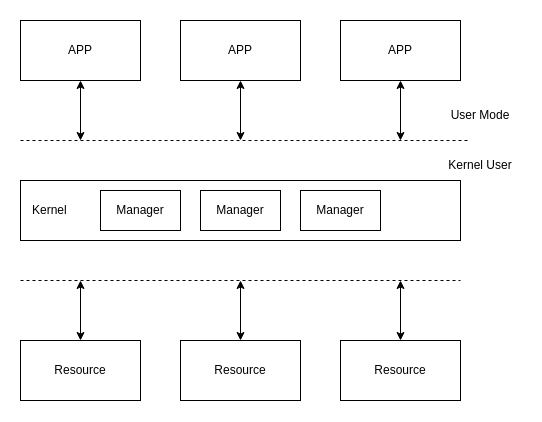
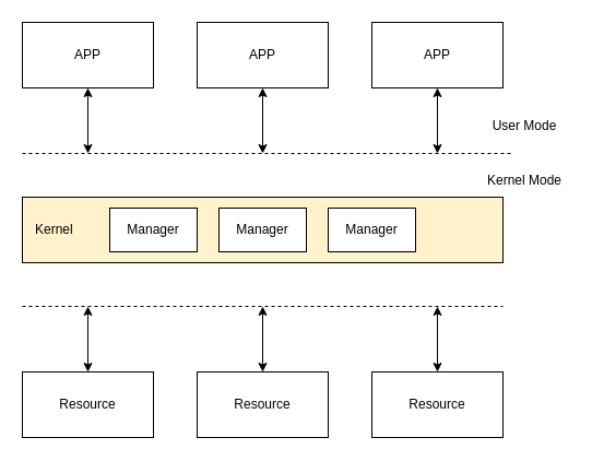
  <mxCell id="0" />
  <mxCell id="1" parent="0" />
- <mxCell id="2" value="Kernel" style="rounded=0;whiteSpace=wrap;html=1;align=left;spacingLeft=10;" vertex="1" parent="1"><mxGeometry x="20" y="180" width="440" height="60" as="geometry" /></mxCell>
+ <mxCell id="2" value="Kernel" style="rounded=0;whiteSpace=wrap;html=1;align=left;spacingLeft=10;fillColor=#fff2cc;" vertex="1" parent="1"><mxGeometry x="20" y="180" width="440" height="60" as="geometry" /></mxCell>
  <mxCell id="3" style="edgeStyle=none;rounded=0;sketch=0;orthogonalLoop=1;jettySize=auto;html=1;shadow=0;startArrow=classic;startFill=1;endArrow=classic;endFill=1;" edge="1" parent="1" source="4"><mxGeometry relative="1" as="geometry"><mxPoint x="80" y="140" as="targetPoint" /></mxGeometry></mxCell>
  <mxCell id="4" value="APP" style="rounded=0;whiteSpace=wrap;html=1;" vertex="1" parent="1"><mxGeometry x="20" y="20" width="120" height="60" as="geometry" /></mxCell>
  <mxCell id="5" style="edgeStyle=none;rounded=0;sketch=0;orthogonalLoop=1;jettySize=auto;html=1;shadow=0;endArrow=classic;endFill=1;startArrow=classic;startFill=1;" edge="1" parent="1" source="6"><mxGeometry relative="1" as="geometry"><mxPoint x="80" y="280" as="targetPoint" /></mxGeometry></mxCell>
  <mxCell id="6" value="Resource" style="rounded=0;whiteSpace=wrap;html=1;" vertex="1" parent="1"><mxGeometry x="20" y="340" width="120" height="60" as="geometry" /></mxCell>
  <mxCell id="7" value="" style="endArrow=none;dashed=1;html=1;rounded=0;" edge="1" parent="1"><mxGeometry width="50" height="50" relative="1" as="geometry"><mxPoint x="20" y="280" as="sourcePoint" /><mxPoint x="460" y="280" as="targetPoint" /></mxGeometry></mxCell>
  <mxCell id="8" value="" style="endArrow=none;dashed=1;html=1;rounded=0;" edge="1" parent="1"><mxGeometry width="50" height="50" relative="1" as="geometry"><mxPoint x="20" y="140" as="sourcePoint" /><mxPoint x="470" y="140" as="targetPoint" /></mxGeometry></mxCell>
  <mxCell id="9" value="User Mode" style="text;html=1;strokeColor=none;fillColor=none;align=center;verticalAlign=middle;whiteSpace=wrap;rounded=0;" vertex="1" parent="1"><mxGeometry x="440" y="100" width="80" height="30" as="geometry" /></mxCell>
  <mxCell id="10" style="edgeStyle=none;rounded=0;sketch=0;orthogonalLoop=1;jettySize=auto;html=1;shadow=0;startArrow=classic;startFill=1;endArrow=classic;endFill=1;" edge="1" parent="1" source="11"><mxGeometry relative="1" as="geometry"><mxPoint x="240" y="140" as="targetPoint" /></mxGeometry></mxCell>
  <mxCell id="11" value="APP" style="rounded=0;whiteSpace=wrap;html=1;" vertex="1" parent="1"><mxGeometry x="180" y="20" width="120" height="60" as="geometry" /></mxCell>
  <mxCell id="12" style="edgeStyle=none;rounded=0;sketch=0;orthogonalLoop=1;jettySize=auto;html=1;shadow=0;startArrow=classic;startFill=1;endArrow=classic;endFill=1;" edge="1" parent="1" source="13"><mxGeometry relative="1" as="geometry"><mxPoint x="400" y="140" as="targetPoint" /></mxGeometry></mxCell>
  <mxCell id="13" value="APP" style="rounded=0;whiteSpace=wrap;html=1;" vertex="1" parent="1"><mxGeometry x="340" y="20" width="120" height="60" as="geometry" /></mxCell>
  <mxCell id="14" style="edgeStyle=none;rounded=0;sketch=0;orthogonalLoop=1;jettySize=auto;html=1;shadow=0;startArrow=classic;startFill=1;endArrow=classic;endFill=1;" edge="1" parent="1" source="15"><mxGeometry relative="1" as="geometry"><mxPoint x="240" y="280" as="targetPoint" /></mxGeometry></mxCell>
  <mxCell id="15" value="Resource" style="rounded=0;whiteSpace=wrap;html=1;" vertex="1" parent="1"><mxGeometry x="180" y="340" width="120" height="60" as="geometry" /></mxCell>
  <mxCell id="16" style="edgeStyle=none;rounded=0;sketch=0;orthogonalLoop=1;jettySize=auto;html=1;shadow=0;startArrow=classic;startFill=1;endArrow=classic;endFill=1;" edge="1" parent="1" source="17"><mxGeometry relative="1" as="geometry"><mxPoint x="400" y="280" as="targetPoint" /></mxGeometry></mxCell>
  <mxCell id="17" value="Resource" style="rounded=0;whiteSpace=wrap;html=1;" vertex="1" parent="1"><mxGeometry x="340" y="340" width="120" height="60" as="geometry" /></mxCell>
  <mxCell id="18" value="Manager" style="rounded=0;whiteSpace=wrap;html=1;" vertex="1" parent="1"><mxGeometry x="100" y="190" width="80" height="40" as="geometry" /></mxCell>
  <mxCell id="19" value="Manager" style="rounded=0;whiteSpace=wrap;html=1;" vertex="1" parent="1"><mxGeometry x="200" y="190" width="80" height="40" as="geometry" /></mxCell>
  <mxCell id="20" value="Manager" style="rounded=0;whiteSpace=wrap;html=1;" vertex="1" parent="1"><mxGeometry x="300" y="190" width="80" height="40" as="geometry" /></mxCell>
- <mxCell id="21" value="Kernel User" style="text;html=1;strokeColor=none;fillColor=none;align=center;verticalAlign=middle;whiteSpace=wrap;rounded=0;" vertex="1" parent="1"><mxGeometry x="440" y="150" width="80" height="30" as="geometry" /></mxCell>
+ <mxCell id="21" value="Kernel Mode" style="text;html=1;strokeColor=none;fillColor=none;align=center;verticalAlign=middle;whiteSpace=wrap;rounded=0;" vertex="1" parent="1"><mxGeometry x="440" y="150" width="80" height="30" as="geometry" /></mxCell>
